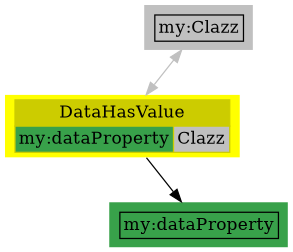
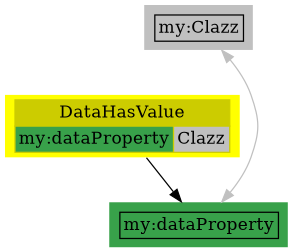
  digraph {
    rankdir=TB
    node [shape=plaintext style=filled]
    n1 [fillcolor=gray label=< <table border='0' cellborder='1' cellspacing='0'>  <tr>   <td>my:Clazz</td>  </tr> </table> >]
    n2 [color="#CCCC00" fillcolor=yellow1 label=< <table border='0' cellborder='1' cellspacing='0'>  <th port="header">   <td colspan="2" bgcolor="#CCCC00">DataHasValue</td>  </th>  <tr>   <td bgcolor="#38A14A">my:dataProperty</td>   <td bgcolor="gray">Clazz</td>  </tr> </table> >]
    n3 [fillcolor="#38A14A" label=< <table border='0' cellborder='1' cellspacing='0'>  <tr>   <td>my:dataProperty</td>  </tr> </table> >]
-   n1 -> n2 [color=gray dir=both]
+   n1 -> n3 [color=gray dir=both]
    n2 -> n3
  }
